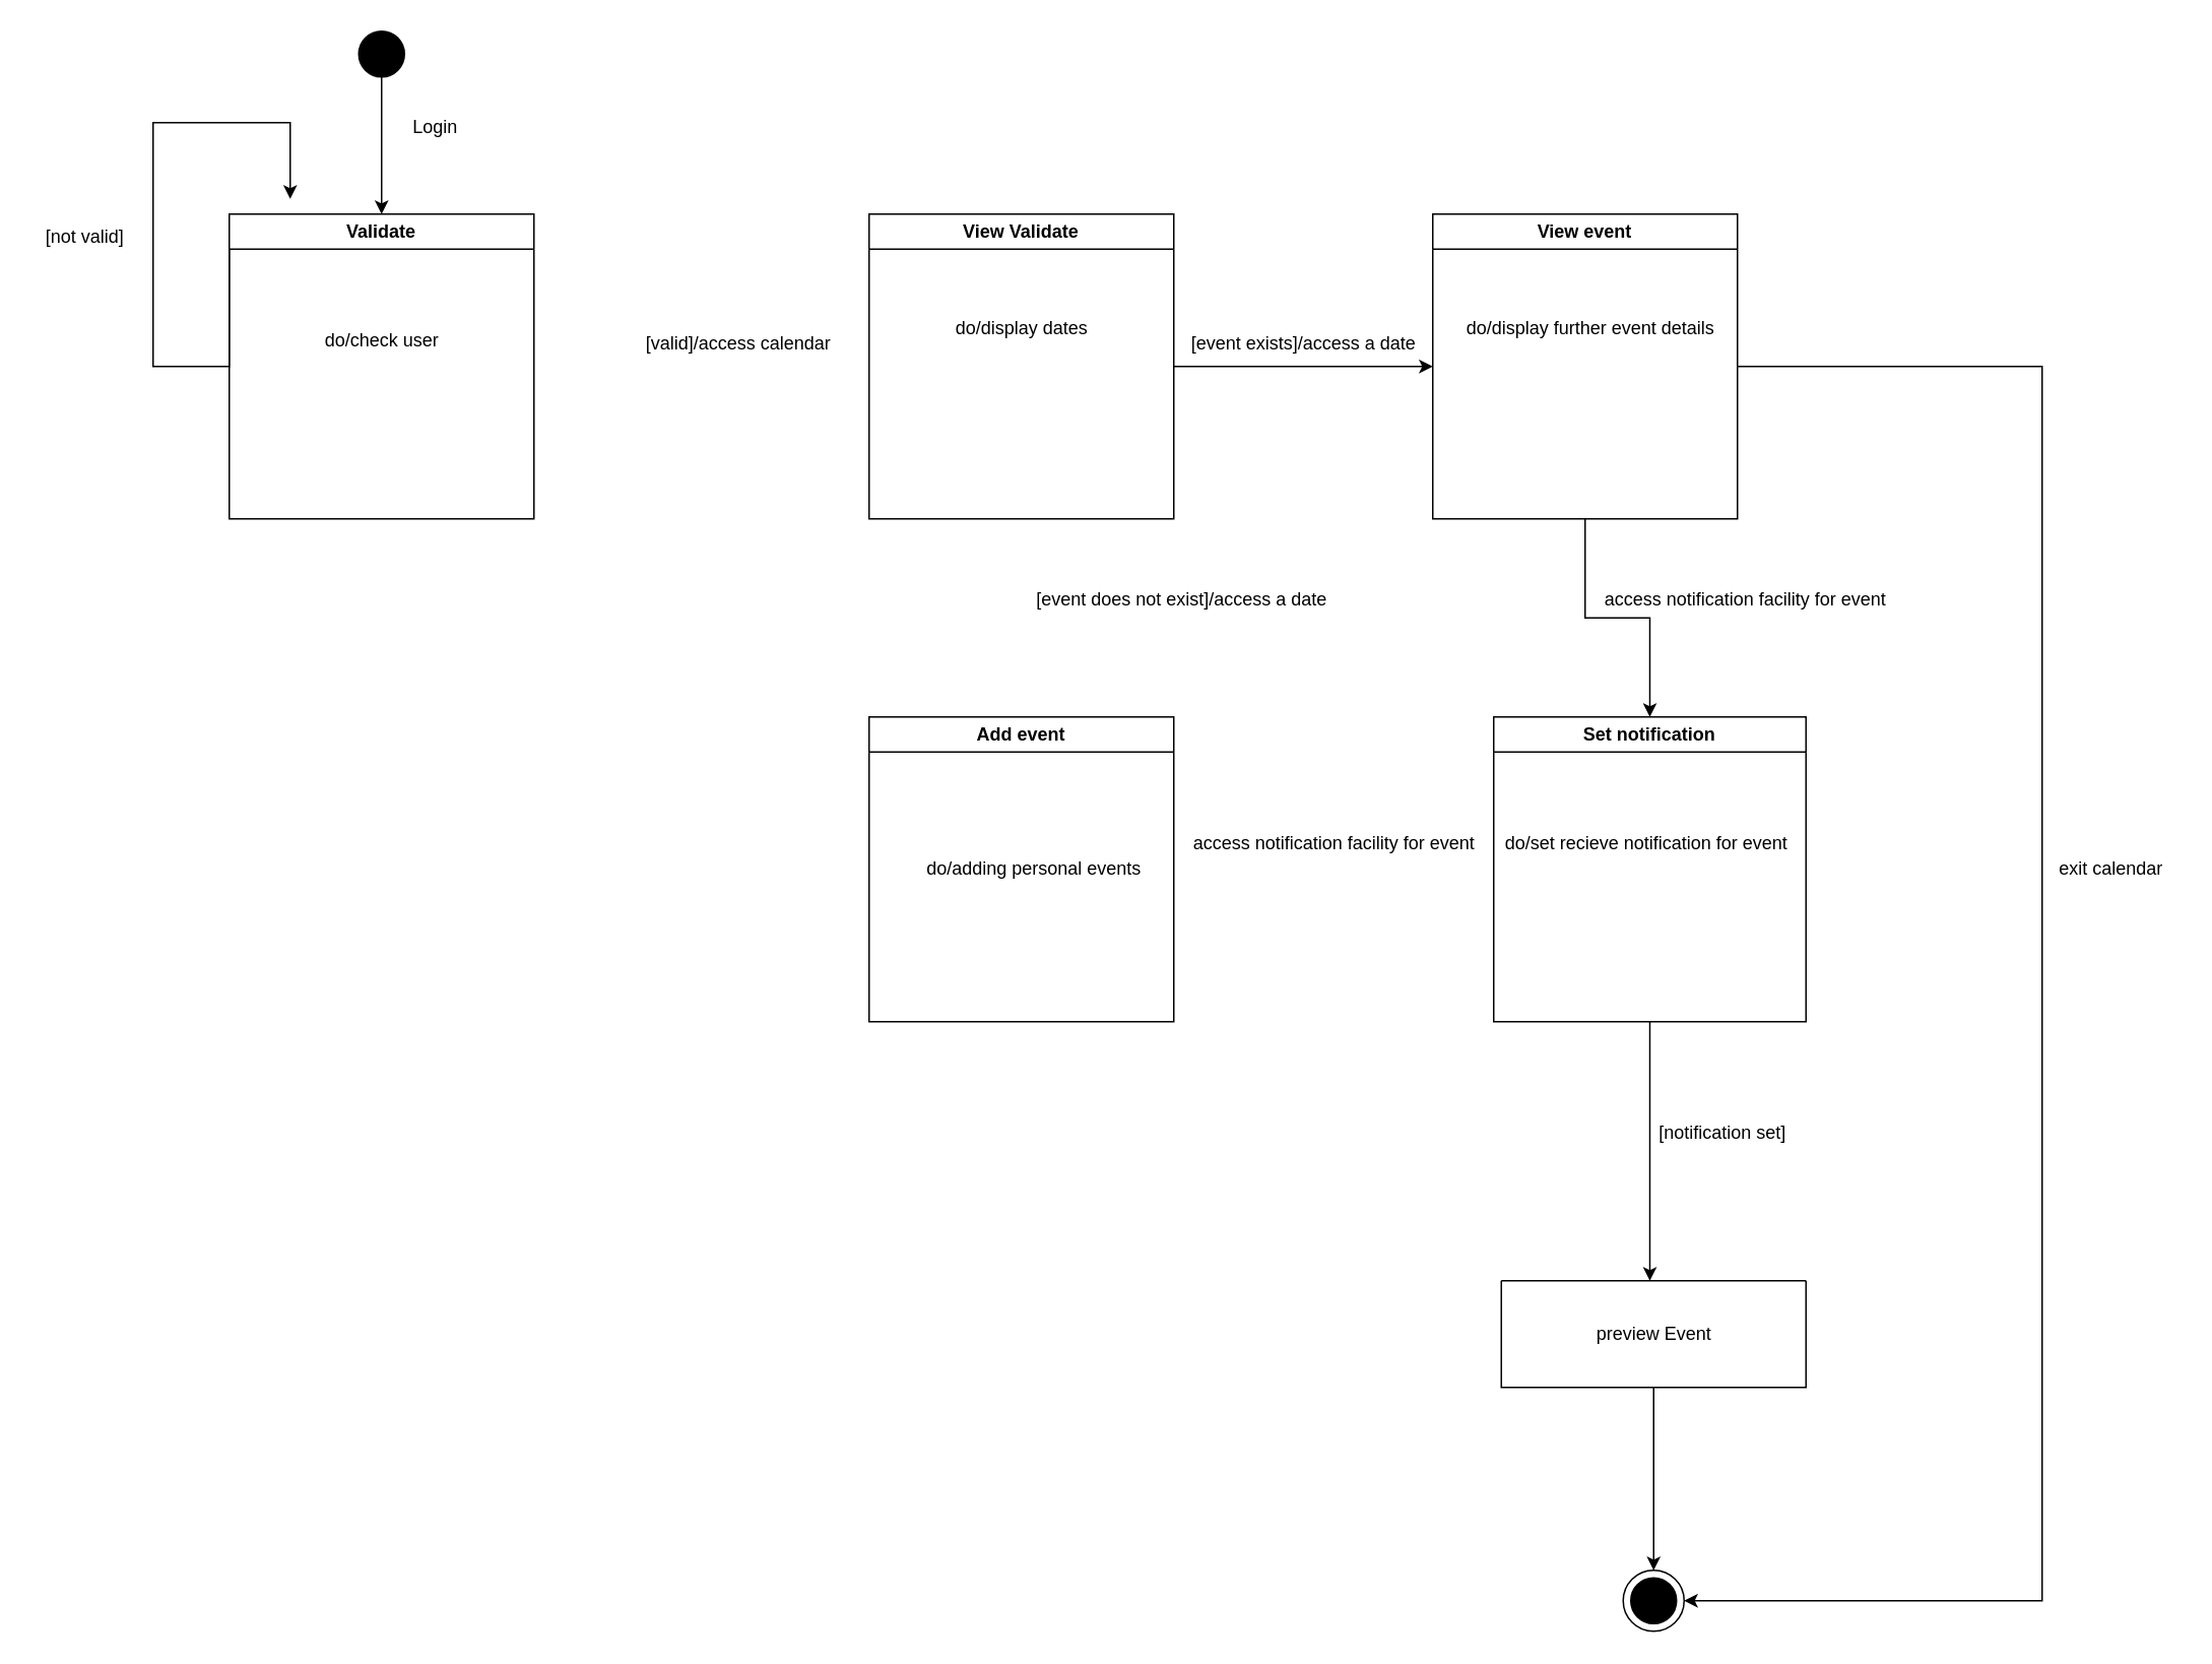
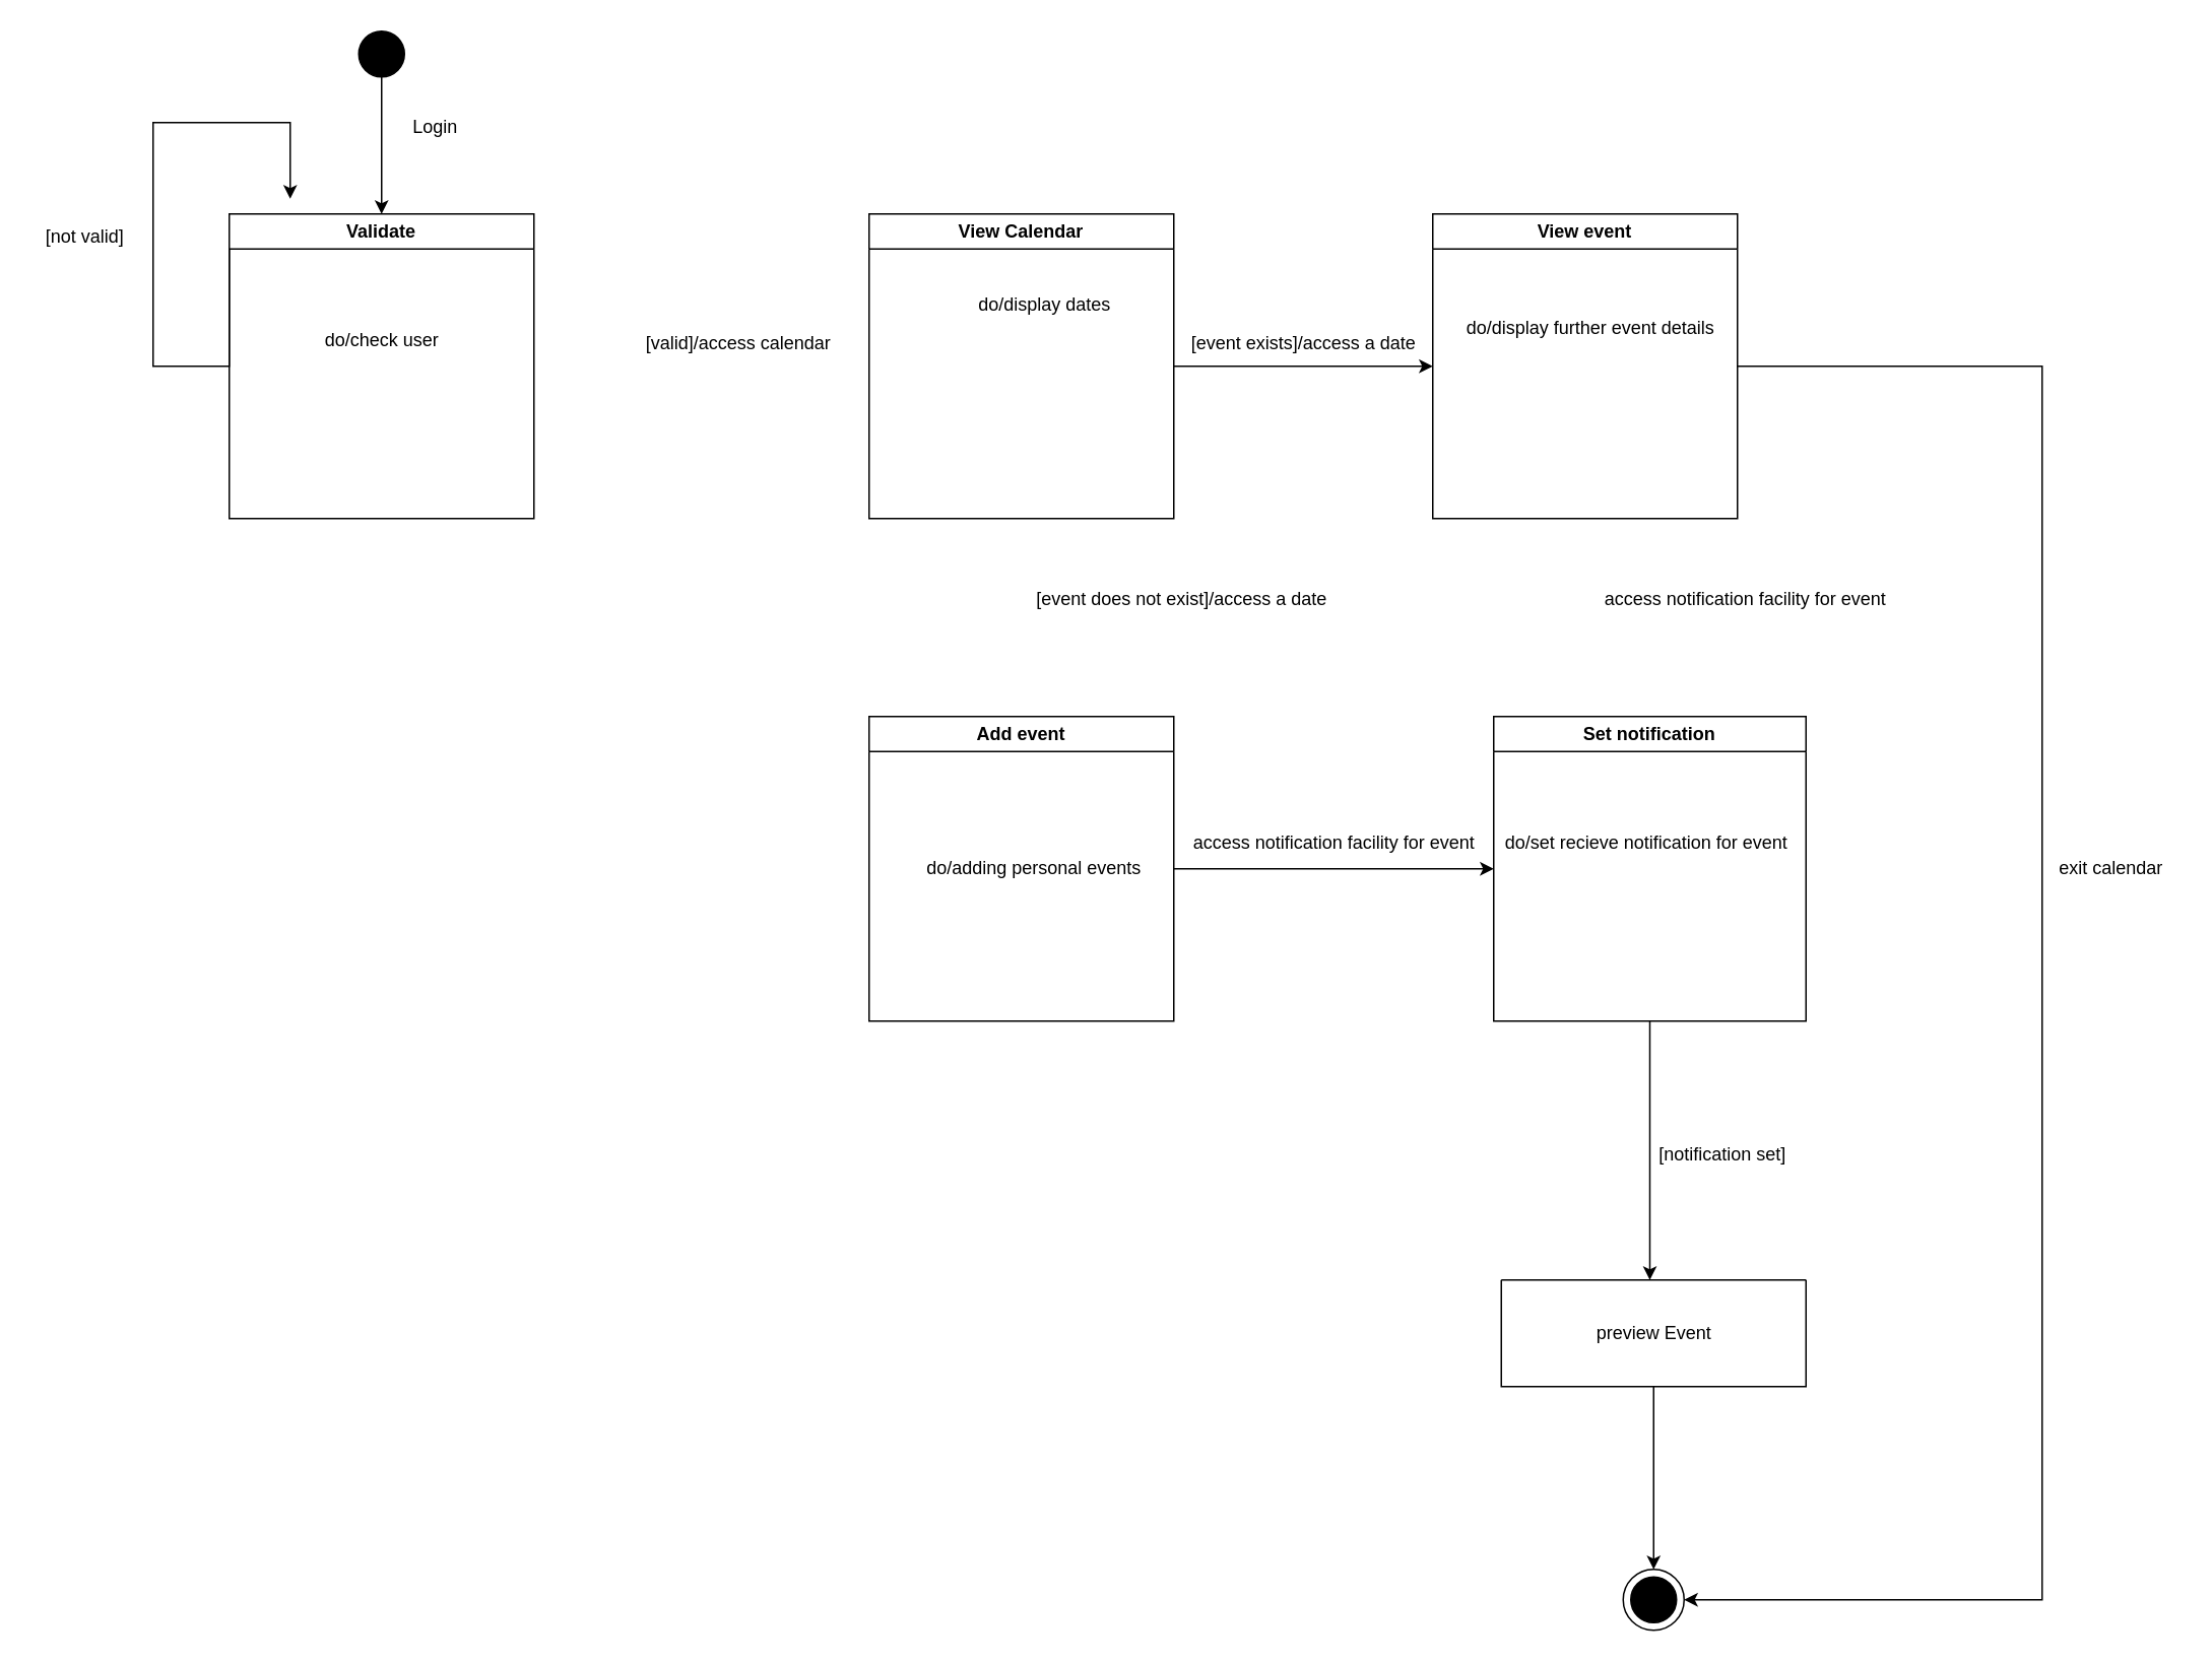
  <mxCell id="0" />
  <mxCell id="1" parent="0" />
  <mxCell id="2" style="edgeStyle=orthogonalEdgeStyle;rounded=0;orthogonalLoop=1;jettySize=auto;html=1;entryX=0.5;entryY=0;entryDx=0;entryDy=0;" edge="1" parent="1" source="3" target="5"><mxGeometry relative="1" as="geometry" /></mxCell>
  <mxCell id="3" value="" style="ellipse;whiteSpace=wrap;html=1;aspect=fixed;fillColor=#000000;" vertex="1" parent="1"><mxGeometry x="235" y="20" width="30" height="30" as="geometry" /></mxCell>
  <mxCell id="4" style="edgeStyle=orthogonalEdgeStyle;rounded=0;orthogonalLoop=1;jettySize=auto;html=1;exitX=0;exitY=0;exitDx=0;exitDy=0;" edge="1" parent="1" source="5"><mxGeometry relative="1" as="geometry"><mxPoint x="190" y="130" as="targetPoint" /><Array as="points"><mxPoint x="150" y="240" /><mxPoint x="100" y="240" /><mxPoint x="100" y="80" /><mxPoint x="190" y="80" /></Array></mxGeometry></mxCell>
  <mxCell id="5" value="Validate" style="swimlane;whiteSpace=wrap;html=1;" vertex="1" parent="1"><mxGeometry x="150" y="140" width="200" height="200" as="geometry" /></mxCell>
  <mxCell id="6" value="do/check user" style="text;html=1;align=center;verticalAlign=middle;resizable=0;points=[];autosize=1;strokeColor=none;fillColor=none;" vertex="1" parent="5"><mxGeometry x="50" y="68" width="100" height="30" as="geometry" /></mxCell>
  <mxCell id="7" value="Login" style="text;html=1;align=center;verticalAlign=middle;resizable=0;points=[];autosize=1;strokeColor=none;fillColor=none;" vertex="1" parent="1"><mxGeometry x="260" y="68" width="50" height="30" as="geometry" /></mxCell>
  <mxCell id="8" value="[not valid]" style="text;html=1;align=center;verticalAlign=middle;resizable=0;points=[];autosize=1;strokeColor=none;fillColor=none;" vertex="1" parent="1"><mxGeometry x="20" y="140" width="70" height="30" as="geometry" /></mxCell>
  <mxCell id="9" style="edgeStyle=orthogonalEdgeStyle;rounded=0;orthogonalLoop=1;jettySize=auto;html=1;entryX=0;entryY=0.5;entryDx=0;entryDy=0;" edge="1" parent="1" source="10" target="15"><mxGeometry relative="1" as="geometry" /></mxCell>
- <mxCell id="10" value="View Validate" style="swimlane;whiteSpace=wrap;html=1;" vertex="1" parent="1"><mxGeometry x="570" y="140" width="200" height="200" as="geometry" /></mxCell>
- <mxCell id="11" value="do/display dates" style="text;html=1;align=center;verticalAlign=middle;resizable=0;points=[];autosize=1;strokeColor=none;fillColor=none;" vertex="1" parent="10"><mxGeometry x="45" y="60" width="110" height="30" as="geometry" /></mxCell>
+ <mxCell id="10" value="View Calendar" style="swimlane;whiteSpace=wrap;html=1;" vertex="1" parent="1"><mxGeometry x="570" y="140" width="200" height="200" as="geometry" /></mxCell>
+ <mxCell id="11" value="do/display dates" style="text;html=1;align=center;verticalAlign=middle;resizable=0;points=[];autosize=1;strokeColor=none;fillColor=none;" vertex="1" parent="10"><mxGeometry x="60" y="45" width="110" height="30" as="geometry" /></mxCell>
  <mxCell id="12" value="[valid]/access calendar" style="text;html=1;align=center;verticalAlign=middle;resizable=0;points=[];autosize=1;strokeColor=none;fillColor=none;" vertex="1" parent="1"><mxGeometry x="414" y="210" width="140" height="30" as="geometry" /></mxCell>
- <mxCell id="13" style="edgeStyle=orthogonalEdgeStyle;rounded=0;orthogonalLoop=1;jettySize=auto;html=1;entryX=0.5;entryY=0;entryDx=0;entryDy=0;" edge="1" parent="1" source="15" target="23"><mxGeometry relative="1" as="geometry" /></mxCell>
  <mxCell id="14" style="edgeStyle=orthogonalEdgeStyle;rounded=0;orthogonalLoop=1;jettySize=auto;html=1;entryX=1;entryY=0.5;entryDx=0;entryDy=0;" edge="1" parent="1" source="15" target="27"><mxGeometry relative="1" as="geometry"><mxPoint x="1360" y="860" as="targetPoint" /><Array as="points"><mxPoint x="1340" y="240" /><mxPoint x="1340" y="1050" /></Array></mxGeometry></mxCell>
  <mxCell id="15" value="View event" style="swimlane;whiteSpace=wrap;html=1;" vertex="1" parent="1"><mxGeometry x="940" y="140" width="200" height="200" as="geometry" /></mxCell>
  <mxCell id="16" value="do/display further event details&amp;nbsp;" style="text;html=1;align=center;verticalAlign=middle;resizable=0;points=[];autosize=1;strokeColor=none;fillColor=none;" vertex="1" parent="15"><mxGeometry x="10" y="60" width="190" height="30" as="geometry" /></mxCell>
  <mxCell id="17" value="[event exists]/access a date" style="text;html=1;align=center;verticalAlign=middle;resizable=0;points=[];autosize=1;strokeColor=none;fillColor=none;" vertex="1" parent="1"><mxGeometry x="770" y="210" width="170" height="30" as="geometry" /></mxCell>
+ <mxCell id="18" style="edgeStyle=orthogonalEdgeStyle;rounded=0;orthogonalLoop=1;jettySize=auto;html=1;entryX=0;entryY=0.5;entryDx=0;entryDy=0;" edge="1" parent="1" source="19" target="23"><mxGeometry relative="1" as="geometry" /></mxCell>
  <mxCell id="19" value="Add event" style="swimlane;whiteSpace=wrap;html=1;" vertex="1" parent="1"><mxGeometry x="570" y="470" width="200" height="200" as="geometry" /></mxCell>
  <mxCell id="20" value="do/adding personal events" style="text;html=1;align=center;verticalAlign=middle;resizable=0;points=[];autosize=1;strokeColor=none;fillColor=none;" vertex="1" parent="19"><mxGeometry x="27.5" y="85" width="160" height="30" as="geometry" /></mxCell>
  <mxCell id="21" value="[event does not exist]/access a date" style="text;html=1;align=center;verticalAlign=middle;resizable=0;points=[];autosize=1;strokeColor=none;fillColor=none;" vertex="1" parent="1"><mxGeometry x="670" y="378" width="210" height="30" as="geometry" /></mxCell>
  <mxCell id="22" style="edgeStyle=orthogonalEdgeStyle;rounded=0;orthogonalLoop=1;jettySize=auto;html=1;" edge="1" parent="1" source="23"><mxGeometry relative="1" as="geometry"><mxPoint x="1082.5" y="840" as="targetPoint" /></mxGeometry></mxCell>
  <mxCell id="23" value="Set notification" style="swimlane;whiteSpace=wrap;html=1;" vertex="1" parent="1"><mxGeometry x="980" y="470" width="205" height="200" as="geometry" /></mxCell>
  <mxCell id="24" value="do/set recieve notification for event" style="text;html=1;align=center;verticalAlign=middle;resizable=0;points=[];autosize=1;strokeColor=none;fillColor=none;" vertex="1" parent="23"><mxGeometry x="-5" y="68" width="210" height="30" as="geometry" /></mxCell>
  <mxCell id="25" value="access notification facility for event" style="text;html=1;align=center;verticalAlign=middle;resizable=0;points=[];autosize=1;strokeColor=none;fillColor=none;" vertex="1" parent="1"><mxGeometry x="770" y="538" width="210" height="30" as="geometry" /></mxCell>
  <mxCell id="26" value="access notification facility for event" style="text;html=1;align=center;verticalAlign=middle;resizable=0;points=[];autosize=1;strokeColor=none;fillColor=none;" vertex="1" parent="1"><mxGeometry x="1040" y="378" width="210" height="30" as="geometry" /></mxCell>
  <mxCell id="27" value="" style="ellipse;whiteSpace=wrap;html=1;aspect=fixed;" vertex="1" parent="1"><mxGeometry x="1065" y="1030" width="40" height="40" as="geometry" /></mxCell>
  <mxCell id="28" value="" style="ellipse;whiteSpace=wrap;html=1;aspect=fixed;fillColor=#000000;" vertex="1" parent="1"><mxGeometry x="1070" y="1035" width="30" height="30" as="geometry" /></mxCell>
  <mxCell id="29" value="exit calendar" style="text;html=1;align=center;verticalAlign=middle;resizable=0;points=[];autosize=1;strokeColor=none;fillColor=none;" vertex="1" parent="1"><mxGeometry x="1340" y="555" width="90" height="30" as="geometry" /></mxCell>
  <mxCell id="30" style="edgeStyle=orthogonalEdgeStyle;rounded=0;orthogonalLoop=1;jettySize=auto;html=1;entryX=0.5;entryY=0;entryDx=0;entryDy=0;" edge="1" parent="1" source="31" target="27"><mxGeometry relative="1" as="geometry" /></mxCell>
  <mxCell id="31" value="" style="swimlane;startSize=0;" vertex="1" parent="1"><mxGeometry x="985" y="840" width="200" height="70" as="geometry" /></mxCell>
  <mxCell id="32" value="preview Event" style="text;html=1;align=center;verticalAlign=middle;resizable=0;points=[];autosize=1;strokeColor=none;fillColor=none;" vertex="1" parent="31"><mxGeometry x="50" y="20" width="100" height="30" as="geometry" /></mxCell>
- <mxCell id="33" value="[notification set]" style="text;html=1;align=center;verticalAlign=middle;resizable=0;points=[];autosize=1;strokeColor=none;fillColor=none;" vertex="1" parent="1"><mxGeometry x="1075" y="728" width="110" height="30" as="geometry" /></mxCell>
+ <mxCell id="33" value="[notification set]" style="text;html=1;align=center;verticalAlign=middle;resizable=0;points=[];autosize=1;strokeColor=none;fillColor=none;" vertex="1" parent="1"><mxGeometry x="1075" y="743" width="110" height="30" as="geometry" /></mxCell>
